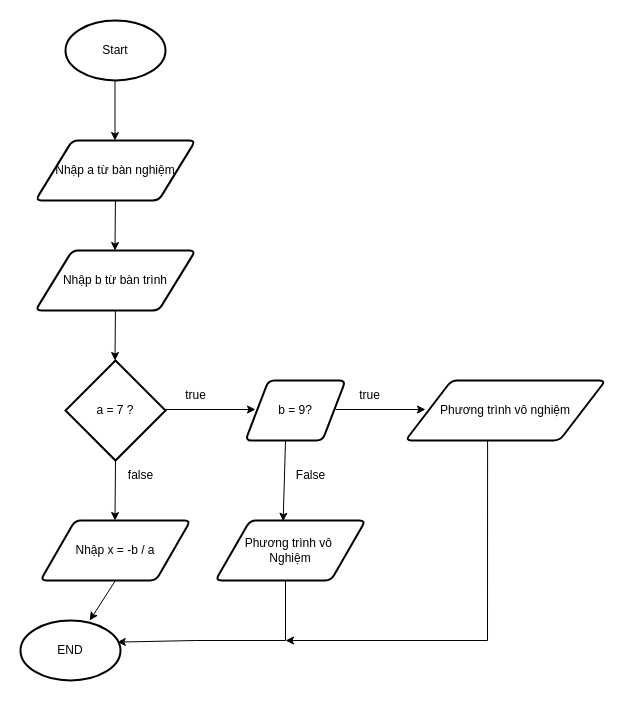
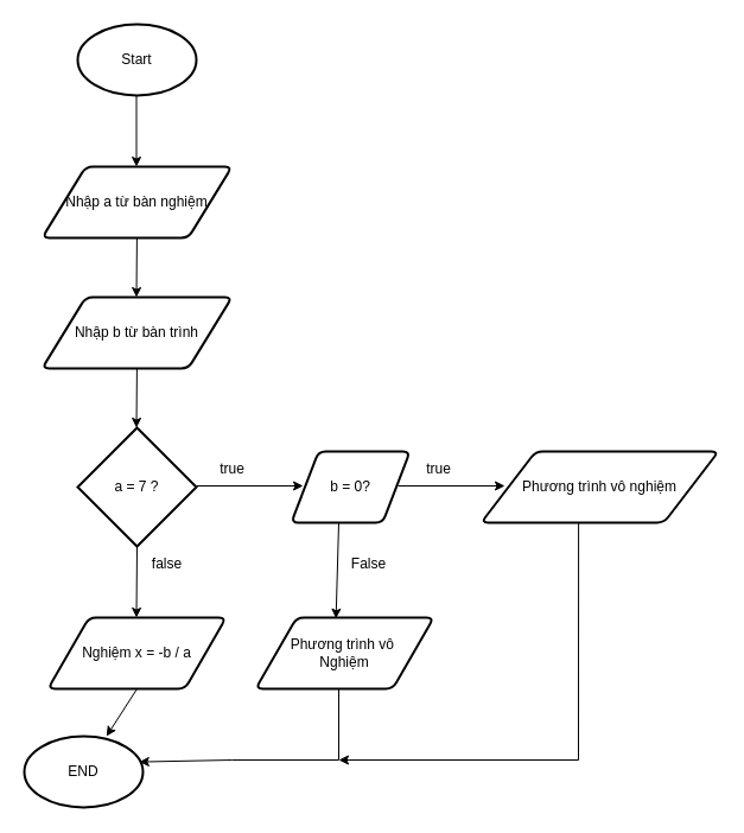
  <mxCell id="0" />
  <mxCell id="1" parent="0" />
  <mxCell id="2" value="&lt;font style=&quot;vertical-align: inherit;&quot;&gt;&lt;font style=&quot;vertical-align: inherit;&quot;&gt;Start&lt;/font&gt;&lt;/font&gt;" style="strokeWidth=2;html=1;shape=mxgraph.flowchart.start_1;whiteSpace=wrap;" vertex="1" parent="1"><mxGeometry x="65" y="20" width="100" height="60" as="geometry" /></mxCell>
  <mxCell id="3" value="" style="endArrow=classic;html=1;rounded=0;" edge="1" parent="1"><mxGeometry width="50" height="50" relative="1" as="geometry"><mxPoint x="114.5" y="80" as="sourcePoint" /><mxPoint x="114.5" y="140" as="targetPoint" /></mxGeometry></mxCell>
  <mxCell id="4" value="" style="endArrow=classic;html=1;rounded=0;" edge="1" parent="1"><mxGeometry width="50" height="50" relative="1" as="geometry"><mxPoint x="115" y="190" as="sourcePoint" /><mxPoint x="114.5" y="250" as="targetPoint" /></mxGeometry></mxCell>
  <mxCell id="5" value="&lt;font style=&quot;vertical-align: inherit;&quot;&gt;&lt;font style=&quot;vertical-align: inherit;&quot;&gt;a = 7 ?&lt;/font&gt;&lt;/font&gt;" style="strokeWidth=2;html=1;shape=mxgraph.flowchart.decision;whiteSpace=wrap;" vertex="1" parent="1"><mxGeometry x="65" y="360" width="100" height="100" as="geometry" /></mxCell>
  <mxCell id="6" value="" style="endArrow=classic;html=1;rounded=0;" edge="1" parent="1"><mxGeometry width="50" height="50" relative="1" as="geometry"><mxPoint x="115" y="460" as="sourcePoint" /><mxPoint x="114.5" y="520" as="targetPoint" /></mxGeometry></mxCell>
  <mxCell id="7" value="" style="endArrow=classic;html=1;rounded=0;" edge="1" parent="1"><mxGeometry width="50" height="50" relative="1" as="geometry"><mxPoint x="115" y="300" as="sourcePoint" /><mxPoint x="114.5" y="360" as="targetPoint" /></mxGeometry></mxCell>
  <mxCell id="8" value="&lt;font style=&quot;vertical-align: inherit;&quot;&gt;&lt;font style=&quot;vertical-align: inherit;&quot;&gt;Nhập a từ bàn nghiệm&lt;/font&gt;&lt;/font&gt;" style="shape=parallelogram;html=1;strokeWidth=2;perimeter=parallelogramPerimeter;whiteSpace=wrap;rounded=1;arcSize=12;size=0.23;" vertex="1" parent="1"><mxGeometry x="35" y="140" width="160" height="60" as="geometry" /></mxCell>
  <mxCell id="9" value="&lt;font style=&quot;vertical-align: inherit;&quot;&gt;&lt;font style=&quot;vertical-align: inherit;&quot;&gt;Nhập b từ bàn trình&lt;/font&gt;&lt;/font&gt;" style="shape=parallelogram;html=1;strokeWidth=2;perimeter=parallelogramPerimeter;whiteSpace=wrap;rounded=1;arcSize=12;size=0.23;" vertex="1" parent="1"><mxGeometry x="35" y="250" width="160" height="60" as="geometry" /></mxCell>
  <mxCell id="10" value="&lt;font style=&quot;vertical-align: inherit;&quot;&gt;&lt;font style=&quot;vertical-align: inherit;&quot;&gt;false&lt;/font&gt;&lt;/font&gt;" style="text;html=1;align=center;verticalAlign=middle;resizable=0;points=[];autosize=1;strokeColor=none;fillColor=none;" vertex="1" parent="1"><mxGeometry x="115" y="460" width="50" height="30" as="geometry" /></mxCell>
- <mxCell id="11" value="&lt;font style=&quot;vertical-align: inherit;&quot;&gt;&lt;font style=&quot;vertical-align: inherit;&quot;&gt;Nhập x = -b / a&lt;/font&gt;&lt;/font&gt;" style="shape=parallelogram;html=1;strokeWidth=2;perimeter=parallelogramPerimeter;whiteSpace=wrap;rounded=1;arcSize=12;size=0.23;" vertex="1" parent="1"><mxGeometry x="40" y="520" width="150" height="60" as="geometry" /></mxCell>
+ <mxCell id="11" value="&lt;font style=&quot;vertical-align: inherit;&quot;&gt;&lt;font style=&quot;vertical-align: inherit;&quot;&gt;Nghiệm x = -b / a&lt;/font&gt;&lt;/font&gt;" style="shape=parallelogram;html=1;strokeWidth=2;perimeter=parallelogramPerimeter;whiteSpace=wrap;rounded=1;arcSize=12;size=0.23;" vertex="1" parent="1"><mxGeometry x="40" y="520" width="150" height="60" as="geometry" /></mxCell>
  <mxCell id="12" value="" style="endArrow=classic;html=1;rounded=0;" edge="1" parent="1"><mxGeometry width="50" height="50" relative="1" as="geometry"><mxPoint x="165" y="409" as="sourcePoint" /><mxPoint x="255" y="409" as="targetPoint" /></mxGeometry></mxCell>
  <mxCell id="13" value="&lt;font style=&quot;vertical-align: inherit;&quot;&gt;&lt;font style=&quot;vertical-align: inherit;&quot;&gt;true&lt;/font&gt;&lt;/font&gt;" style="text;html=1;align=center;verticalAlign=middle;resizable=0;points=[];autosize=1;strokeColor=none;fillColor=none;" vertex="1" parent="1"><mxGeometry x="175" y="380" width="40" height="30" as="geometry" /></mxCell>
- <mxCell id="14" value="&lt;font style=&quot;vertical-align: inherit;&quot;&gt;&lt;font style=&quot;vertical-align: inherit;&quot;&gt;b = 9?&lt;/font&gt;&lt;/font&gt;" style="shape=parallelogram;html=1;strokeWidth=2;perimeter=parallelogramPerimeter;whiteSpace=wrap;rounded=1;arcSize=12;size=0.23;" vertex="1" parent="1"><mxGeometry x="245" y="380" width="100" height="60" as="geometry" /></mxCell>
+ <mxCell id="14" value="&lt;font style=&quot;vertical-align: inherit;&quot;&gt;&lt;font style=&quot;vertical-align: inherit;&quot;&gt;b = 0?&lt;/font&gt;&lt;/font&gt;" style="shape=parallelogram;html=1;strokeWidth=2;perimeter=parallelogramPerimeter;whiteSpace=wrap;rounded=1;arcSize=12;size=0.23;" vertex="1" parent="1"><mxGeometry x="245" y="380" width="100" height="60" as="geometry" /></mxCell>
  <mxCell id="15" value="" style="endArrow=classic;html=1;rounded=0;" edge="1" parent="1"><mxGeometry width="50" height="50" relative="1" as="geometry"><mxPoint x="335" y="409" as="sourcePoint" /><mxPoint x="425" y="409" as="targetPoint" /></mxGeometry></mxCell>
  <mxCell id="16" value="&lt;font style=&quot;vertical-align: inherit;&quot;&gt;&lt;font style=&quot;vertical-align: inherit;&quot;&gt;true&lt;/font&gt;&lt;/font&gt;" style="text;html=1;align=center;verticalAlign=middle;resizable=0;points=[];autosize=1;strokeColor=none;fillColor=none;" vertex="1" parent="1"><mxGeometry x="349" y="380" width="40" height="30" as="geometry" /></mxCell>
  <mxCell id="17" value="&lt;font style=&quot;vertical-align: inherit;&quot;&gt;&lt;font style=&quot;vertical-align: inherit;&quot;&gt;Phương trình vô nghiệm&lt;/font&gt;&lt;/font&gt;" style="shape=parallelogram;html=1;strokeWidth=2;perimeter=parallelogramPerimeter;whiteSpace=wrap;rounded=1;arcSize=12;size=0.23;" vertex="1" parent="1"><mxGeometry x="405" y="380" width="200" height="60" as="geometry" /></mxCell>
  <mxCell id="18" value="" style="endArrow=classic;html=1;rounded=0;" edge="1" parent="1"><mxGeometry width="50" height="50" relative="1" as="geometry"><mxPoint x="487.1" y="440" as="sourcePoint" /><mxPoint x="285" y="640" as="targetPoint" /><Array as="points"><mxPoint x="487" y="640" /></Array></mxGeometry></mxCell>
  <mxCell id="19" value="&lt;font style=&quot;vertical-align: inherit;&quot;&gt;&lt;font style=&quot;vertical-align: inherit;&quot;&gt;Phương trình vô&amp;nbsp;&lt;/font&gt;&lt;/font&gt;&lt;div&gt;&lt;font style=&quot;vertical-align: inherit;&quot;&gt;&lt;font style=&quot;vertical-align: inherit;&quot;&gt;&lt;font style=&quot;vertical-align: inherit;&quot;&gt;&lt;font style=&quot;vertical-align: inherit;&quot;&gt;Nghiệm&lt;/font&gt;&lt;/font&gt;&lt;/font&gt;&lt;/font&gt;&lt;/div&gt;" style="shape=parallelogram;html=1;strokeWidth=2;perimeter=parallelogramPerimeter;whiteSpace=wrap;rounded=1;arcSize=12;size=0.23;" vertex="1" parent="1"><mxGeometry x="215" y="520" width="150" height="60" as="geometry" /></mxCell>
  <mxCell id="20" value="&lt;font style=&quot;vertical-align: inherit;&quot;&gt;&lt;font style=&quot;vertical-align: inherit;&quot;&gt;False&lt;/font&gt;&lt;/font&gt;" style="text;html=1;align=center;verticalAlign=middle;resizable=0;points=[];autosize=1;strokeColor=none;fillColor=none;" vertex="1" parent="1"><mxGeometry x="285" y="460" width="50" height="30" as="geometry" /></mxCell>
  <mxCell id="21" value="" style="endArrow=classic;html=1;rounded=0;entryX=0.968;entryY=0.36;entryDx=0;entryDy=0;entryPerimeter=0;" edge="1" parent="1" target="23"><mxGeometry width="50" height="50" relative="1" as="geometry"><mxPoint x="285" y="580" as="sourcePoint" /><mxPoint x="175" y="640" as="targetPoint" /><Array as="points"><mxPoint x="285" y="640" /><mxPoint x="195" y="640" /></Array></mxGeometry></mxCell>
  <mxCell id="22" value="" style="endArrow=classic;html=1;rounded=0;" edge="1" parent="1" target="23"><mxGeometry width="50" height="50" relative="1" as="geometry"><mxPoint x="115" y="580" as="sourcePoint" /><mxPoint x="115" y="640" as="targetPoint" /></mxGeometry></mxCell>
  <mxCell id="23" value="&lt;font style=&quot;vertical-align: inherit;&quot;&gt;&lt;font style=&quot;vertical-align: inherit;&quot;&gt;END&lt;/font&gt;&lt;/font&gt;" style="strokeWidth=2;html=1;shape=mxgraph.flowchart.start_1;whiteSpace=wrap;" vertex="1" parent="1"><mxGeometry x="20" y="620" width="100" height="60" as="geometry" /></mxCell>
  <mxCell id="24" value="" style="endArrow=classic;html=1;rounded=0;entryX=0.451;entryY=0.013;entryDx=0;entryDy=0;entryPerimeter=0;" edge="1" parent="1" target="19"><mxGeometry width="50" height="50" relative="1" as="geometry"><mxPoint x="285" y="440" as="sourcePoint" /><mxPoint x="285" y="510" as="targetPoint" /></mxGeometry></mxCell>
